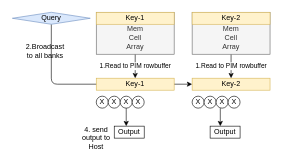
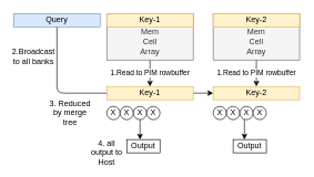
  <mxCell id="0" />
  <mxCell id="1" parent="0" />
  <mxCell id="2" style="edgeStyle=orthogonalEdgeStyle;html=1;exitX=0.5;exitY=1;exitDx=0;exitDy=0;entryX=0;entryY=0.5;entryDx=0;entryDy=0;" edge="1" parent="1" source="3" target="8"><mxGeometry relative="1" as="geometry" /></mxCell>
- <mxCell id="3" value="Query" style="rhombus;whiteSpace=wrap;html=1;fillColor=#dae8fc;strokeColor=#6c8ebf;" parent="1" vertex="1"><mxGeometry x="20" y="20" width="130" height="20" as="geometry" /></mxCell>
+ <mxCell id="3" value="Query" style="rounded=0;whiteSpace=wrap;html=1;fillColor=#dae8fc;strokeColor=#6c8ebf;" parent="1" vertex="1"><mxGeometry x="20" y="20" width="130" height="20" as="geometry" /></mxCell>
  <mxCell id="4" value="Key-1" style="rounded=0;whiteSpace=wrap;html=1;fillColor=#fff2cc;strokeColor=#d6b656;" parent="1" vertex="1"><mxGeometry x="160" y="130" width="130" height="20" as="geometry" /></mxCell>
  <mxCell id="5" value="1.Read to PIM rowbuffer" style="edgeStyle=none;html=1;exitX=0.5;exitY=1;exitDx=0;exitDy=0;entryX=0.5;entryY=0;entryDx=0;entryDy=0;" edge="1" parent="1" source="6" target="4"><mxGeometry relative="1" as="geometry" /></mxCell>
  <mxCell id="6" value="&lt;br&gt;Mem&lt;br&gt;Cell&lt;br&gt;Array" style="rounded=0;whiteSpace=wrap;html=1;fillColor=#f5f5f5;fontColor=#333333;strokeColor=#666666;" vertex="1" parent="1"><mxGeometry x="160" y="20" width="130" height="70" as="geometry" /></mxCell>
  <mxCell id="7" value="Key-1" style="rounded=0;whiteSpace=wrap;html=1;fillColor=#fff2cc;strokeColor=#d6b656;" vertex="1" parent="1"><mxGeometry x="160" y="20" width="130" height="20" as="geometry" /></mxCell>
  <mxCell id="8" value="Key-2" style="rounded=0;whiteSpace=wrap;html=1;fillColor=#fff2cc;strokeColor=#d6b656;" vertex="1" parent="1"><mxGeometry x="320" y="130" width="130" height="20" as="geometry" /></mxCell>
  <mxCell id="9" value="1.Read to PIM rowbuffer" style="edgeStyle=none;html=1;exitX=0.5;exitY=1;exitDx=0;exitDy=0;entryX=0.5;entryY=0;entryDx=0;entryDy=0;" edge="1" parent="1" source="10" target="8"><mxGeometry relative="1" as="geometry" /></mxCell>
  <mxCell id="10" value="&lt;br&gt;Mem&lt;br&gt;Cell&lt;br&gt;Array" style="rounded=0;whiteSpace=wrap;html=1;fillColor=#f5f5f5;fontColor=#333333;strokeColor=#666666;" vertex="1" parent="1"><mxGeometry x="320" y="20" width="130" height="70" as="geometry" /></mxCell>
  <mxCell id="11" value="Key-2" style="rounded=0;whiteSpace=wrap;html=1;fillColor=#fff2cc;strokeColor=#d6b656;" vertex="1" parent="1"><mxGeometry x="320" y="20" width="130" height="20" as="geometry" /></mxCell>
- <mxCell id="12" value="2.Broadcast to all banks" style="text;html=1;strokeColor=none;fillColor=none;align=center;verticalAlign=middle;whiteSpace=wrap;rounded=0;" vertex="1" parent="1"><mxGeometry x="45" y="70" width="60" height="30" as="geometry" /></mxCell>
+ <mxCell id="12" value="2.Broadcast to all banks" style="text;html=1;strokeColor=none;fillColor=none;align=center;verticalAlign=middle;whiteSpace=wrap;rounded=0;" vertex="1" parent="1"><mxGeometry x="20" y="70" width="60" height="30" as="geometry" /></mxCell>
  <mxCell id="13" value="X" style="ellipse;whiteSpace=wrap;html=1;aspect=fixed;" vertex="1" parent="1"><mxGeometry x="160" y="160" width="20" height="20" as="geometry" /></mxCell>
  <mxCell id="14" value="X" style="ellipse;whiteSpace=wrap;html=1;aspect=fixed;" vertex="1" parent="1"><mxGeometry x="180" y="160" width="20" height="20" as="geometry" /></mxCell>
  <mxCell id="15" value="X" style="ellipse;whiteSpace=wrap;html=1;aspect=fixed;" vertex="1" parent="1"><mxGeometry x="200" y="160" width="20" height="20" as="geometry" /></mxCell>
  <mxCell id="16" value="X" style="ellipse;whiteSpace=wrap;html=1;aspect=fixed;" vertex="1" parent="1"><mxGeometry x="220" y="160" width="20" height="20" as="geometry" /></mxCell>
  <mxCell id="17" value="X" style="ellipse;whiteSpace=wrap;html=1;aspect=fixed;" vertex="1" parent="1"><mxGeometry x="320" y="160" width="20" height="20" as="geometry" /></mxCell>
  <mxCell id="18" value="X" style="ellipse;whiteSpace=wrap;html=1;aspect=fixed;" vertex="1" parent="1"><mxGeometry x="340" y="160" width="20" height="20" as="geometry" /></mxCell>
  <mxCell id="19" value="X" style="ellipse;whiteSpace=wrap;html=1;aspect=fixed;" vertex="1" parent="1"><mxGeometry x="360" y="160" width="20" height="20" as="geometry" /></mxCell>
  <mxCell id="20" value="X" style="ellipse;whiteSpace=wrap;html=1;aspect=fixed;" vertex="1" parent="1"><mxGeometry x="380" y="160" width="20" height="20" as="geometry" /></mxCell>
+ <mxCell id="21" value="3. Reduced by merge tree" style="text;html=1;strokeColor=none;fillColor=none;align=center;verticalAlign=middle;whiteSpace=wrap;rounded=0;" vertex="1" parent="1"><mxGeometry x="70" y="155" width="70" height="30" as="geometry" /></mxCell>
  <mxCell id="22" value="" style="endArrow=classic;html=1;" edge="1" parent="1"><mxGeometry width="50" height="50" relative="1" as="geometry"><mxPoint x="210" y="180" as="sourcePoint" /><mxPoint x="210" y="210" as="targetPoint" /></mxGeometry></mxCell>
  <mxCell id="23" value="" style="endArrow=classic;html=1;" edge="1" parent="1"><mxGeometry width="50" height="50" relative="1" as="geometry"><mxPoint x="367" y="180" as="sourcePoint" /><mxPoint x="367" y="210" as="targetPoint" /></mxGeometry></mxCell>
  <mxCell id="24" value="Output" style="rounded=0;whiteSpace=wrap;html=1;" vertex="1" parent="1"><mxGeometry x="190" y="210" width="50" height="20" as="geometry" /></mxCell>
  <mxCell id="25" value="&lt;meta charset=&quot;utf-8&quot;&gt;&lt;span style=&quot;color: rgb(0, 0, 0); font-family: Helvetica; font-size: 12px; font-style: normal; font-variant-ligatures: normal; font-variant-caps: normal; font-weight: 400; letter-spacing: normal; orphans: 2; text-align: center; text-indent: 0px; text-transform: none; widows: 2; word-spacing: 0px; -webkit-text-stroke-width: 0px; background-color: rgb(251, 251, 251); text-decoration-thickness: initial; text-decoration-style: initial; text-decoration-color: initial; float: none; display: inline !important;&quot;&gt;Output&lt;/span&gt;" style="rounded=0;whiteSpace=wrap;html=1;" vertex="1" parent="1"><mxGeometry x="350" y="210" width="50" height="20" as="geometry" /></mxCell>
- <mxCell id="26" value="4. send output to Host" style="text;html=1;strokeColor=none;fillColor=none;align=center;verticalAlign=middle;whiteSpace=wrap;rounded=0;" vertex="1" parent="1"><mxGeometry x="130" y="215" width="60" height="30" as="geometry" /></mxCell>
+ <mxCell id="26" value="4. all output to Host" style="text;html=1;strokeColor=none;fillColor=none;align=center;verticalAlign=middle;whiteSpace=wrap;rounded=0;" vertex="1" parent="1"><mxGeometry x="130" y="215" width="60" height="30" as="geometry" /></mxCell>
